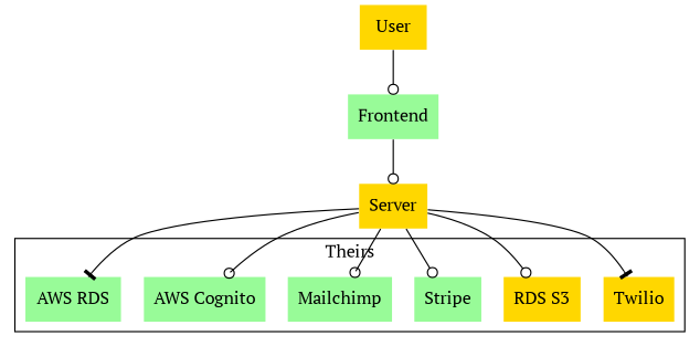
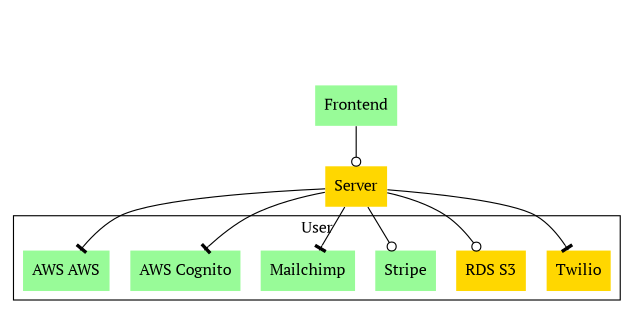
  digraph {
    fontname="PT Serif"
    rankdir=TB
    node [color=teal fillcolor=palegreen fontname="PT Serif" shape=plaintext style=filled]
    edge [arrowhead=odot fontname="PT Serif"]
    n1 [fillcolor=gold label=Twilio]
    n2 [fillcolor=gold label="RDS S3"]
    n3 [color=purple label=Stripe]
    n4 [color=darkgreen label=Mailchimp]
    n5 [color=purple label="AWS Cognito"]
-   n6 [color=purple label="AWS RDS"]
-   n7 [color=red fillcolor=gold label=User]
+   n6 [color=purple label="AWS AWS"]
    n8 [label=Frontend]
    n9 [color=darkgreen fillcolor=gold label=Server]
    subgraph cluster_1 {
-     label=Theirs
+     label=User
      n1
      n2
      n3
      n4
      n5
      n6
    }
-   n7 -> n8
    n8 -> n9
    n9 -> n1 [arrowhead=tee]
    n9 -> n2
    n9 -> n3
-   n9 -> n4
-   n9 -> n5
+   n9 -> n4 [arrowhead=tee]
+   n9 -> n5 [arrowhead=tee]
    n9 -> n6 [arrowhead=tee]
  }
